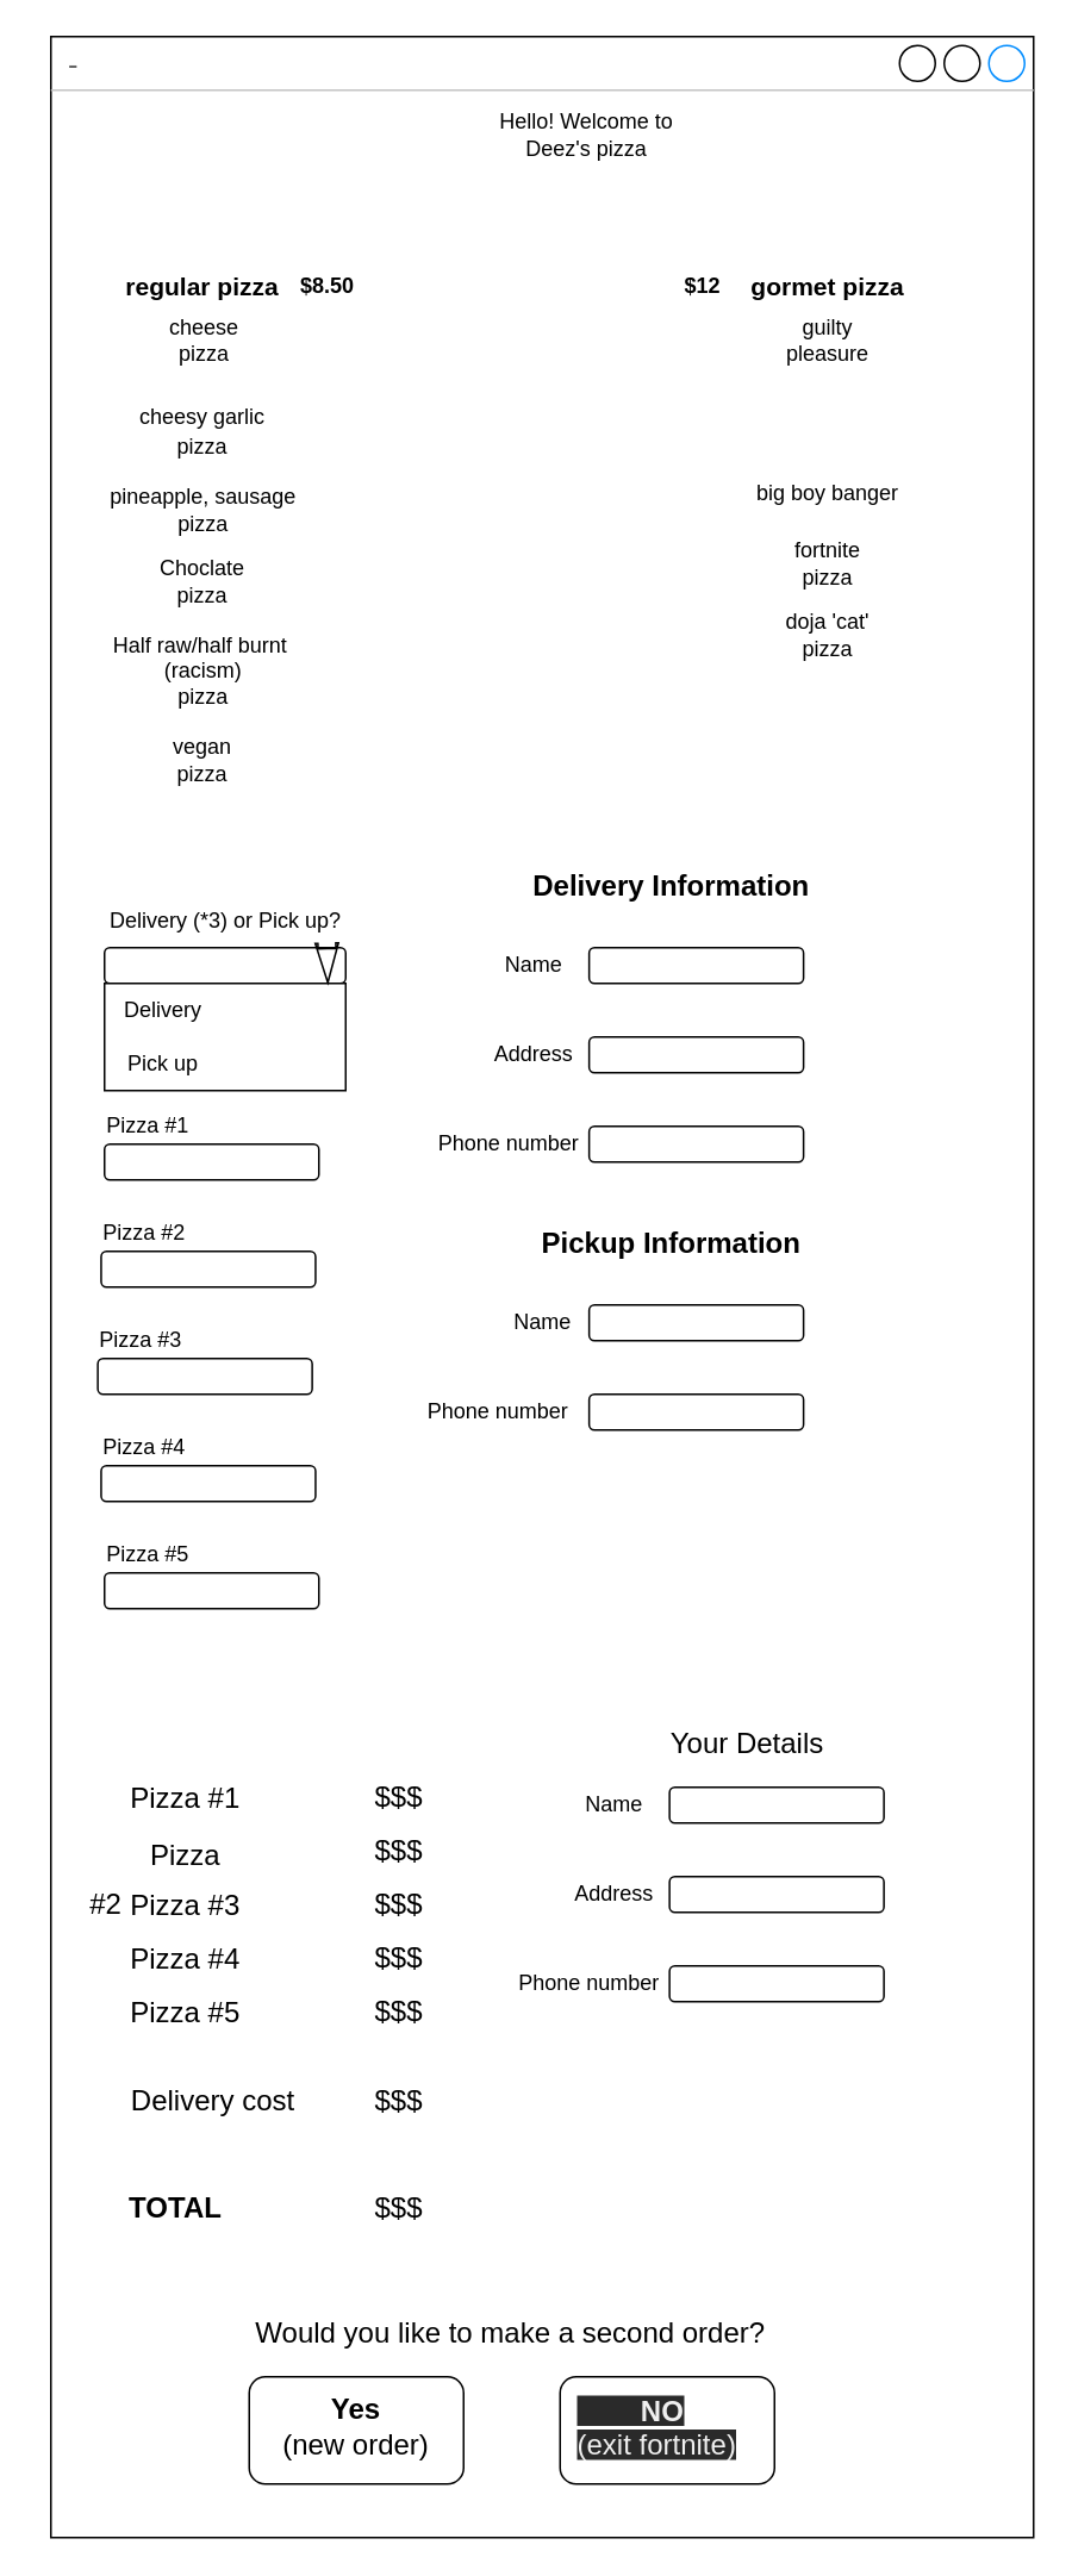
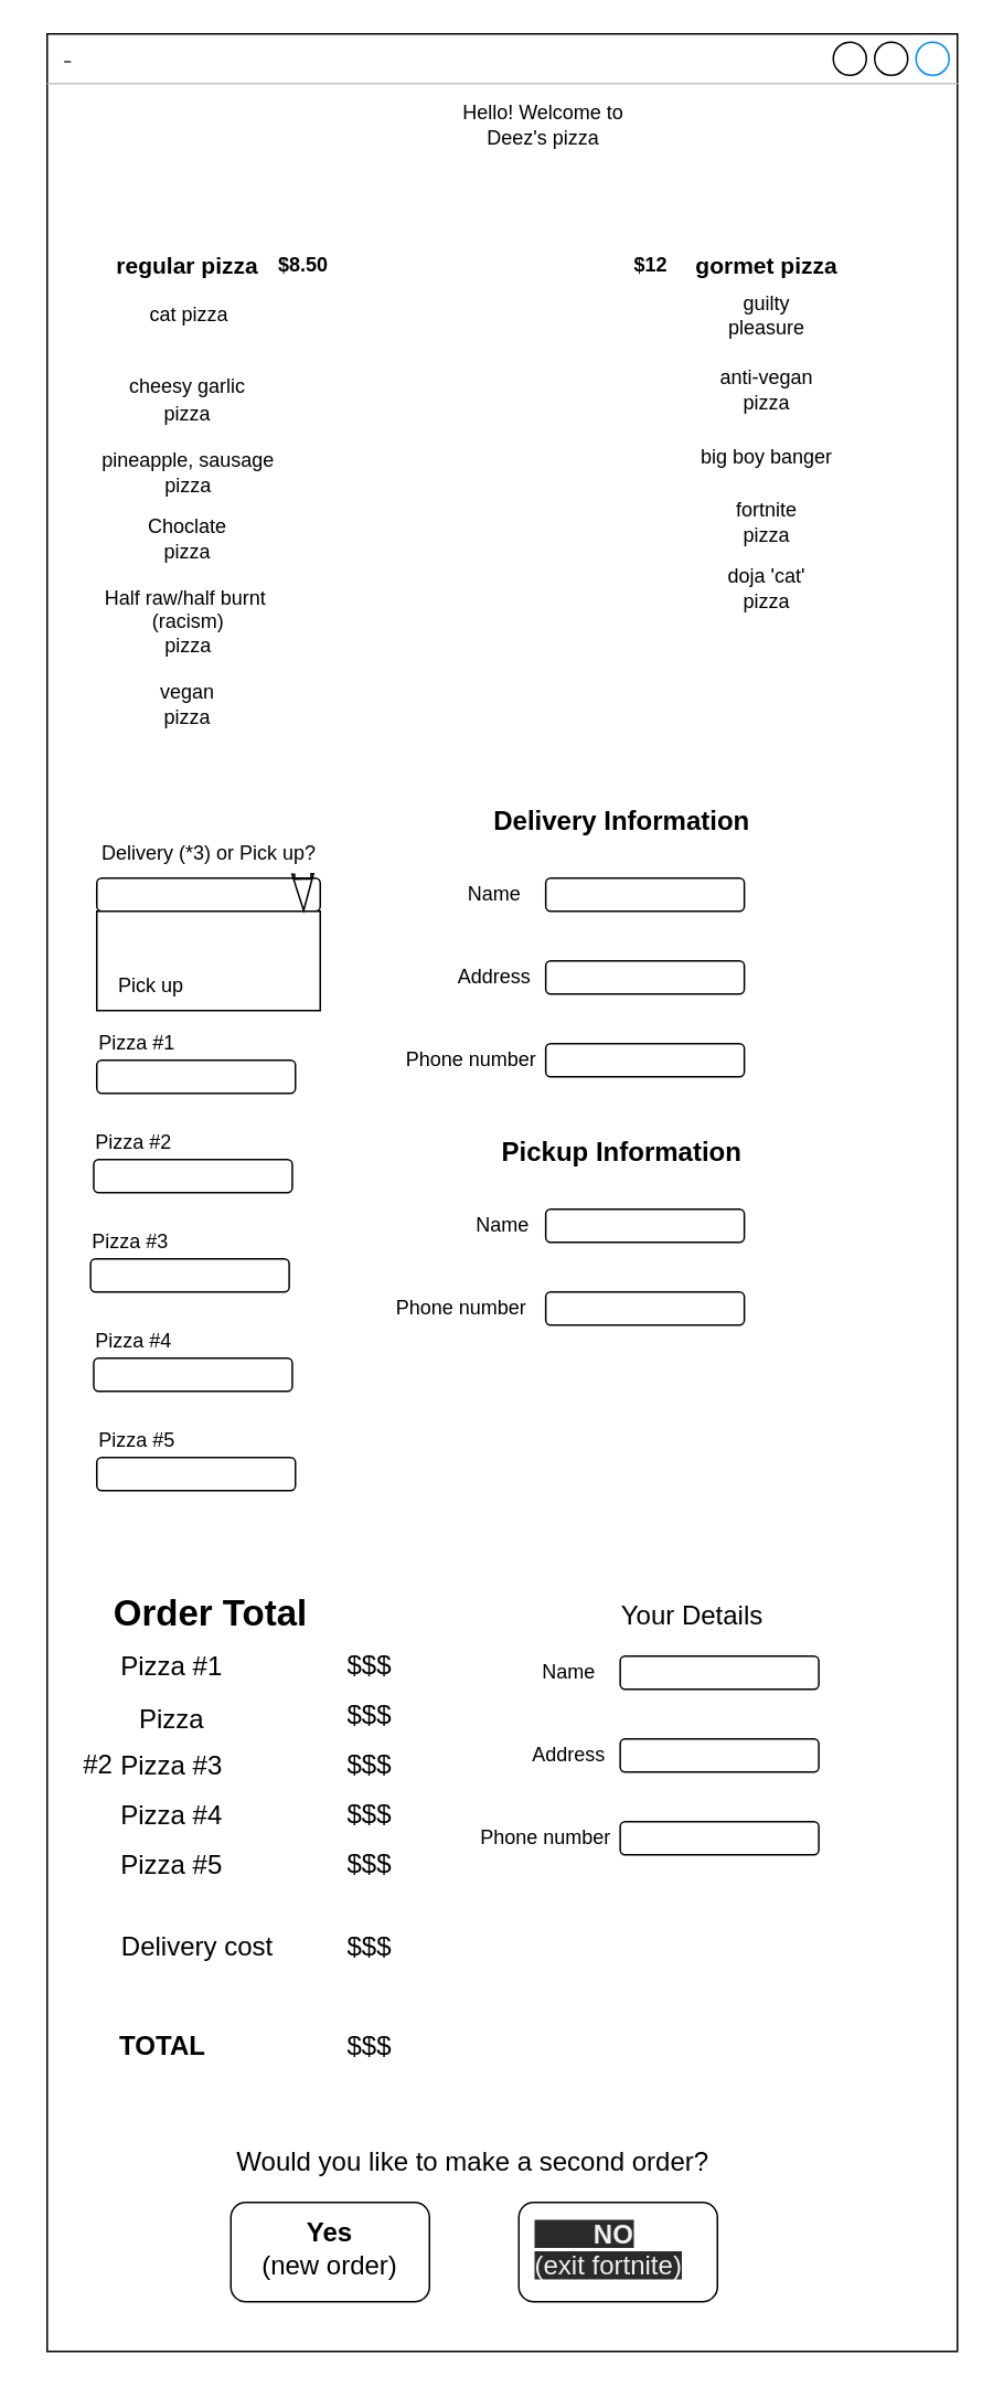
  <mxCell id="0" />
  <mxCell id="1" parent="0" />
  <mxCell id="2" value="Text" style="text;html=1;strokeColor=none;fillColor=none;align=center;verticalAlign=middle;whiteSpace=wrap;rounded=0;" vertex="1" parent="1"><mxGeometry x="243" y="155" width="60" height="30" as="geometry" /></mxCell>
  <mxCell id="3" value="-" style="strokeWidth=1;shadow=0;dashed=0;align=center;html=1;shape=mxgraph.mockup.containers.window;align=left;verticalAlign=top;spacingLeft=8;strokeColor2=#008cff;strokeColor3=#c4c4c4;fontColor=#666666;mainText=;fontSize=17;labelBackgroundColor=none;" vertex="1" parent="1"><mxGeometry x="28" width="550" height="1400" as="geometry" y="20" /></mxCell>
  <mxCell id="4" value="Hello! Welcome to Deez's pizza" style="text;html=1;strokeColor=none;fillColor=none;align=center;verticalAlign=middle;whiteSpace=wrap;rounded=0;" vertex="1" parent="1"><mxGeometry x="263" y="25" width="130" height="100" as="geometry" /></mxCell>
  <mxCell id="5" value="&lt;font style=&quot;font-size: 14px&quot;&gt;&lt;b&gt;regular pizza&lt;/b&gt;&lt;/font&gt;" style="text;html=1;strokeColor=none;fillColor=none;align=center;verticalAlign=middle;whiteSpace=wrap;rounded=0;" vertex="1" parent="1"><mxGeometry x="68" y="145" width="90" height="30" as="geometry" /></mxCell>
  <mxCell id="6" value="&lt;font style=&quot;font-size: 14px&quot;&gt;&lt;b&gt;gormet pizza&lt;/b&gt;&lt;/font&gt;" style="text;html=1;strokeColor=none;fillColor=none;align=center;verticalAlign=middle;whiteSpace=wrap;rounded=0;" vertex="1" parent="1"><mxGeometry x="413" y="145" width="100" height="30" as="geometry" /></mxCell>
+ <mxCell id="7" value="anti-vegan pizza" style="text;html=1;strokeColor=none;fillColor=none;align=center;verticalAlign=middle;whiteSpace=wrap;rounded=0;" vertex="1" parent="1"><mxGeometry x="433" y="220" width="60" height="30" as="geometry" /></mxCell>
  <mxCell id="8" value="guilty pleasure" style="text;html=1;strokeColor=none;fillColor=none;align=center;verticalAlign=middle;whiteSpace=wrap;rounded=0;" vertex="1" parent="1"><mxGeometry x="433" y="175" width="60" height="30" as="geometry" /></mxCell>
  <mxCell id="9" value="&lt;span style=&quot;font-size: 12px&quot;&gt;big boy banger&lt;/span&gt;" style="text;html=1;strokeColor=none;fillColor=none;align=center;verticalAlign=middle;whiteSpace=wrap;rounded=0;fontSize=14;" vertex="1" parent="1"><mxGeometry x="418" y="260" width="90" height="30" as="geometry" /></mxCell>
  <mxCell id="10" value="fortnite pizza" style="text;html=1;strokeColor=none;fillColor=none;align=center;verticalAlign=middle;whiteSpace=wrap;rounded=0;fontSize=12;" vertex="1" parent="1"><mxGeometry x="433" y="300" width="60" height="30" as="geometry" /></mxCell>
  <mxCell id="11" value="doja 'cat' pizza" style="text;html=1;strokeColor=none;fillColor=none;align=center;verticalAlign=middle;whiteSpace=wrap;rounded=0;fontSize=12;" vertex="1" parent="1"><mxGeometry x="433" y="340" width="60" height="30" as="geometry" /></mxCell>
- <mxCell id="12" value="cheese pizza" style="text;html=1;strokeColor=none;fillColor=none;align=center;verticalAlign=middle;whiteSpace=wrap;rounded=0;fontSize=12;" vertex="1" parent="1"><mxGeometry x="89.25" y="175" width="50" height="30" as="geometry" /></mxCell>
+ <mxCell id="12" value="cat pizza" style="text;html=1;strokeColor=none;fillColor=none;align=center;verticalAlign=middle;whiteSpace=wrap;rounded=0;fontSize=12;" vertex="1" parent="1"><mxGeometry x="89.25" y="175" width="50" height="30" as="geometry" /></mxCell>
  <mxCell id="13" value="&lt;font style=&quot;font-size: 12px&quot;&gt;cheesy garlic pizza&lt;/font&gt;" style="text;html=1;strokeColor=none;fillColor=none;align=center;verticalAlign=middle;whiteSpace=wrap;rounded=0;fontSize=14;" vertex="1" parent="1"><mxGeometry x="73" y="225" width="80" height="30" as="geometry" /></mxCell>
  <mxCell id="14" value="pineapple, sausage&lt;br&gt;pizza" style="text;html=1;strokeColor=none;fillColor=none;align=center;verticalAlign=middle;whiteSpace=wrap;rounded=0;" vertex="1" parent="1"><mxGeometry x="51.75" y="270" width="122.5" height="30" as="geometry" /></mxCell>
  <mxCell id="15" value="Choclate&lt;br&gt;pizza" style="text;html=1;strokeColor=none;fillColor=none;align=center;verticalAlign=middle;whiteSpace=wrap;rounded=0;" vertex="1" parent="1"><mxGeometry x="83" y="310" width="60" height="30" as="geometry" /></mxCell>
  <mxCell id="16" value="Half raw/half burnt&amp;nbsp;&lt;br&gt;(racism) &lt;br&gt;pizza" style="text;html=1;strokeColor=none;fillColor=none;align=center;verticalAlign=middle;whiteSpace=wrap;rounded=0;" vertex="1" parent="1"><mxGeometry x="60.5" y="360" width="105" height="30" as="geometry" /></mxCell>
  <mxCell id="17" value="vegan pizza" style="text;html=1;strokeColor=none;fillColor=none;align=center;verticalAlign=middle;whiteSpace=wrap;rounded=0;" vertex="1" parent="1"><mxGeometry x="83" y="410" width="60" height="30" as="geometry" /></mxCell>
  <mxCell id="18" style="edgeStyle=orthogonalEdgeStyle;rounded=0;orthogonalLoop=1;jettySize=auto;html=1;exitX=0.5;exitY=1;exitDx=0;exitDy=0;" edge="1" parent="1" source="17" target="17"><mxGeometry relative="1" as="geometry" /></mxCell>
  <mxCell id="19" value="&lt;b&gt;$12&lt;/b&gt;" style="text;html=1;strokeColor=none;fillColor=none;align=center;verticalAlign=middle;whiteSpace=wrap;rounded=0;" vertex="1" parent="1"><mxGeometry x="363" y="145" width="60" height="30" as="geometry" /></mxCell>
  <mxCell id="20" value="&lt;b&gt;$8.50&lt;/b&gt;" style="text;html=1;strokeColor=none;fillColor=none;align=center;verticalAlign=middle;whiteSpace=wrap;rounded=0;" vertex="1" parent="1"><mxGeometry x="153" y="145" width="60" height="30" as="geometry" /></mxCell>
  <mxCell id="21" value="" style="rounded=1;whiteSpace=wrap;html=1;" vertex="1" parent="1"><mxGeometry x="58" y="530" width="135" height="20" as="geometry" /></mxCell>
  <mxCell id="22" value="Delivery (*3) or Pick up?" style="text;html=1;strokeColor=none;fillColor=none;align=center;verticalAlign=middle;whiteSpace=wrap;rounded=0;" vertex="1" parent="1"><mxGeometry x="20.5" y="510" width="210" height="10" as="geometry" /></mxCell>
  <mxCell id="23" value="" style="rounded=0;whiteSpace=wrap;html=1;" vertex="1" parent="1"><mxGeometry x="58" y="550" width="135" height="60" as="geometry" /></mxCell>
  <mxCell id="24" value="" style="shape=flexArrow;endArrow=classic;html=1;rounded=0;endWidth=2;endSize=7;" edge="1" parent="1"><mxGeometry width="50" height="50" relative="1" as="geometry"><mxPoint x="182.5" y="530" as="sourcePoint" /><mxPoint x="183" y="550" as="targetPoint" /></mxGeometry></mxCell>
  <mxCell id="25" value="Pick up" style="text;html=1;strokeColor=none;fillColor=none;align=center;verticalAlign=middle;whiteSpace=wrap;rounded=0;" vertex="1" parent="1"><mxGeometry x="60.5" y="580" width="60" height="30" as="geometry" /></mxCell>
- <mxCell id="26" value="Delivery" style="text;html=1;strokeColor=none;fillColor=none;align=center;verticalAlign=middle;whiteSpace=wrap;rounded=0;" vertex="1" parent="1"><mxGeometry x="60.5" y="550" width="60" height="30" as="geometry" /></mxCell>
  <mxCell id="27" value="" style="rounded=1;whiteSpace=wrap;html=1;" vertex="1" parent="1"><mxGeometry x="58" y="640" width="120" height="20" as="geometry" /></mxCell>
  <mxCell id="28" value="Pizza #1" style="text;html=1;align=center;verticalAlign=middle;resizable=0;points=[];autosize=1;strokeColor=none;fillColor=none;" vertex="1" parent="1"><mxGeometry x="51.75" y="620" width="60" height="20" as="geometry" /></mxCell>
  <mxCell id="29" value="" style="rounded=1;whiteSpace=wrap;html=1;" vertex="1" parent="1"><mxGeometry x="56.13" y="700" width="120" height="20" as="geometry" /></mxCell>
  <mxCell id="30" value="Pizza #2" style="text;html=1;align=center;verticalAlign=middle;resizable=0;points=[];autosize=1;strokeColor=none;fillColor=none;" vertex="1" parent="1"><mxGeometry x="49.88" y="680" width="60" height="20" as="geometry" /></mxCell>
  <mxCell id="31" value="" style="rounded=1;whiteSpace=wrap;html=1;" vertex="1" parent="1"><mxGeometry x="54.25" y="760" width="120" height="20" as="geometry" /></mxCell>
  <mxCell id="32" value="Pizza #3" style="text;html=1;align=center;verticalAlign=middle;resizable=0;points=[];autosize=1;strokeColor=none;fillColor=none;" vertex="1" parent="1"><mxGeometry x="48" y="740" width="60" height="20" as="geometry" /></mxCell>
  <mxCell id="33" value="" style="rounded=1;whiteSpace=wrap;html=1;" vertex="1" parent="1"><mxGeometry x="56.13" y="820" width="120" height="20" as="geometry" /></mxCell>
  <mxCell id="34" value="Pizza #4" style="text;html=1;align=center;verticalAlign=middle;resizable=0;points=[];autosize=1;strokeColor=none;fillColor=none;" vertex="1" parent="1"><mxGeometry x="49.88" y="800" width="60" height="20" as="geometry" /></mxCell>
  <mxCell id="35" value="" style="rounded=1;whiteSpace=wrap;html=1;" vertex="1" parent="1"><mxGeometry x="58" y="880" width="120" height="20" as="geometry" /></mxCell>
  <mxCell id="36" value="Pizza #5" style="text;html=1;align=center;verticalAlign=middle;resizable=0;points=[];autosize=1;strokeColor=none;fillColor=none;" vertex="1" parent="1"><mxGeometry x="51.75" y="860" width="60" height="20" as="geometry" /></mxCell>
  <mxCell id="37" value="" style="rounded=1;whiteSpace=wrap;html=1;" vertex="1" parent="1"><mxGeometry x="329.25" y="530" width="120" height="20" as="geometry" /></mxCell>
  <mxCell id="38" value="Name" style="text;html=1;align=center;verticalAlign=middle;resizable=0;points=[];autosize=1;strokeColor=none;fillColor=none;" vertex="1" parent="1"><mxGeometry x="273" y="530" width="50" height="20" as="geometry" /></mxCell>
  <mxCell id="39" value="" style="rounded=1;whiteSpace=wrap;html=1;" vertex="1" parent="1"><mxGeometry x="329.25" y="580" width="120" height="20" as="geometry" /></mxCell>
  <mxCell id="40" value="Address" style="text;html=1;align=center;verticalAlign=middle;resizable=0;points=[];autosize=1;strokeColor=none;fillColor=none;" vertex="1" parent="1"><mxGeometry x="268" y="580" width="60" height="20" as="geometry" /></mxCell>
  <mxCell id="41" value="" style="rounded=1;whiteSpace=wrap;html=1;" vertex="1" parent="1"><mxGeometry x="329.25" y="630" width="120" height="20" as="geometry" /></mxCell>
  <mxCell id="42" value="Phone number" style="text;html=1;align=center;verticalAlign=middle;resizable=0;points=[];autosize=1;strokeColor=none;fillColor=none;" vertex="1" parent="1"><mxGeometry x="239.25" y="630" width="90" height="20" as="geometry" /></mxCell>
  <mxCell id="43" value="&lt;font style=&quot;font-size: 16px&quot;&gt;&lt;b&gt;Delivery Information&lt;/b&gt;&lt;/font&gt;" style="text;html=1;strokeColor=none;fillColor=none;align=center;verticalAlign=middle;whiteSpace=wrap;rounded=0;" vertex="1" parent="1"><mxGeometry x="283" y="480" width="185" height="30" as="geometry" /></mxCell>
  <mxCell id="44" value="" style="rounded=1;whiteSpace=wrap;html=1;" vertex="1" parent="1"><mxGeometry x="329.25" y="730" width="120" height="20" as="geometry" /></mxCell>
  <mxCell id="45" value="Name" style="text;html=1;align=center;verticalAlign=middle;resizable=0;points=[];autosize=1;strokeColor=none;fillColor=none;" vertex="1" parent="1"><mxGeometry x="278" y="730" width="50" height="20" as="geometry" /></mxCell>
  <mxCell id="46" value="" style="rounded=1;whiteSpace=wrap;html=1;" vertex="1" parent="1"><mxGeometry x="329.25" y="780" width="120" height="20" as="geometry" /></mxCell>
  <mxCell id="47" value="Phone number" style="text;html=1;align=center;verticalAlign=middle;resizable=0;points=[];autosize=1;strokeColor=none;fillColor=none;" vertex="1" parent="1"><mxGeometry x="233" y="780" width="90" height="20" as="geometry" /></mxCell>
  <mxCell id="48" value="&lt;font style=&quot;font-size: 16px&quot;&gt;&lt;b&gt;Pickup Information&lt;/b&gt;&lt;/font&gt;" style="text;html=1;strokeColor=none;fillColor=none;align=center;verticalAlign=middle;whiteSpace=wrap;rounded=0;" vertex="1" parent="1"><mxGeometry x="283" y="680" width="185" height="30" as="geometry" /></mxCell>
+ <mxCell id="49" value="&lt;b&gt;&lt;font style=&quot;font-size: 22px&quot;&gt;Order Total&lt;/font&gt;&lt;/b&gt;" style="text;html=1;strokeColor=none;fillColor=none;align=center;verticalAlign=middle;whiteSpace=wrap;rounded=0;fontSize=16;" vertex="1" parent="1"><mxGeometry x="61" y="960" width="132" height="30" as="geometry" /></mxCell>
  <mxCell id="50" value="&lt;font style=&quot;font-size: 16px&quot;&gt;Pizza #1&lt;/font&gt;" style="text;html=1;strokeColor=none;fillColor=none;align=center;verticalAlign=middle;whiteSpace=wrap;rounded=0;fontSize=22;" vertex="1" parent="1"><mxGeometry x="61" y="990" width="85" height="30" as="geometry" /></mxCell>
  <mxCell id="51" value="$$$" style="text;html=1;strokeColor=none;fillColor=none;align=center;verticalAlign=middle;whiteSpace=wrap;rounded=0;fontSize=16;" vertex="1" parent="1"><mxGeometry x="193" y="990" width="60" height="30" as="geometry" /></mxCell>
  <mxCell id="52" value="&lt;font style=&quot;font-size: 16px&quot;&gt;Pizza #2&lt;span style=&quot;white-space: pre&quot;&gt;&#09;&lt;/span&gt;&lt;span style=&quot;white-space: pre&quot;&gt;&#09;&lt;/span&gt;&lt;span style=&quot;white-space: pre&quot;&gt;&#09;&lt;/span&gt;&lt;/font&gt;" style="text;html=1;strokeColor=none;fillColor=none;align=center;verticalAlign=middle;whiteSpace=wrap;rounded=0;fontSize=22;" vertex="1" parent="1"><mxGeometry x="61" y="1030" width="85" height="40" as="geometry" /></mxCell>
  <mxCell id="53" value="$$$" style="text;html=1;strokeColor=none;fillColor=none;align=center;verticalAlign=middle;whiteSpace=wrap;rounded=0;fontSize=16;" vertex="1" parent="1"><mxGeometry x="193" y="1020" width="60" height="30" as="geometry" /></mxCell>
  <mxCell id="54" value="&lt;font style=&quot;font-size: 16px&quot;&gt;Pizza #3&lt;/font&gt;" style="text;html=1;strokeColor=none;fillColor=none;align=center;verticalAlign=middle;whiteSpace=wrap;rounded=0;fontSize=22;" vertex="1" parent="1"><mxGeometry x="60.5" y="1050" width="85" height="30" as="geometry" /></mxCell>
  <mxCell id="55" value="$$$" style="text;html=1;strokeColor=none;fillColor=none;align=center;verticalAlign=middle;whiteSpace=wrap;rounded=0;fontSize=16;" vertex="1" parent="1"><mxGeometry x="192.5" y="1050" width="60" height="30" as="geometry" /></mxCell>
  <mxCell id="56" value="&lt;font style=&quot;font-size: 16px&quot;&gt;Pizza #4&lt;/font&gt;" style="text;html=1;strokeColor=none;fillColor=none;align=center;verticalAlign=middle;whiteSpace=wrap;rounded=0;fontSize=22;" vertex="1" parent="1"><mxGeometry x="61" y="1080" width="85" height="30" as="geometry" /></mxCell>
  <mxCell id="57" value="$$$" style="text;html=1;strokeColor=none;fillColor=none;align=center;verticalAlign=middle;whiteSpace=wrap;rounded=0;fontSize=16;" vertex="1" parent="1"><mxGeometry x="193" y="1080" width="60" height="30" as="geometry" /></mxCell>
  <mxCell id="58" value="&lt;font style=&quot;font-size: 16px&quot;&gt;Pizza #5&lt;/font&gt;" style="text;html=1;strokeColor=none;fillColor=none;align=center;verticalAlign=middle;whiteSpace=wrap;rounded=0;fontSize=22;" vertex="1" parent="1"><mxGeometry x="61" y="1110" width="85" height="30" as="geometry" /></mxCell>
  <mxCell id="59" value="$$$" style="text;html=1;strokeColor=none;fillColor=none;align=center;verticalAlign=middle;whiteSpace=wrap;rounded=0;fontSize=16;" vertex="1" parent="1"><mxGeometry x="193" y="1110" width="60" height="30" as="geometry" /></mxCell>
  <mxCell id="60" value="Delivery cost" style="text;html=1;strokeColor=none;fillColor=none;align=center;verticalAlign=middle;whiteSpace=wrap;rounded=0;fontSize=16;" vertex="1" parent="1"><mxGeometry x="68" y="1160" width="102" height="30" as="geometry" /></mxCell>
  <mxCell id="61" value="$$$" style="text;html=1;strokeColor=none;fillColor=none;align=center;verticalAlign=middle;whiteSpace=wrap;rounded=0;fontSize=16;" vertex="1" parent="1"><mxGeometry x="193" y="1160" width="60" height="30" as="geometry" /></mxCell>
  <mxCell id="62" value="&lt;b&gt;TOTAL&lt;/b&gt;" style="text;html=1;strokeColor=none;fillColor=none;align=center;verticalAlign=middle;whiteSpace=wrap;rounded=0;fontSize=16;" vertex="1" parent="1"><mxGeometry x="68" y="1220" width="60" height="30" as="geometry" /></mxCell>
  <mxCell id="63" value="$$$" style="text;html=1;strokeColor=none;fillColor=none;align=center;verticalAlign=middle;whiteSpace=wrap;rounded=0;fontSize=16;" vertex="1" parent="1"><mxGeometry x="192.5" y="1220" width="60" height="30" as="geometry" /></mxCell>
  <mxCell id="64" value="Your Details" style="text;html=1;strokeColor=none;fillColor=none;align=center;verticalAlign=middle;whiteSpace=wrap;rounded=0;fontSize=16;" vertex="1" parent="1"><mxGeometry x="363" y="960" width="110" height="30" as="geometry" /></mxCell>
  <mxCell id="65" value="" style="rounded=1;whiteSpace=wrap;html=1;" vertex="1" parent="1"><mxGeometry x="374.25" y="1000" width="120" height="20" as="geometry" /></mxCell>
  <mxCell id="66" value="Name" style="text;html=1;align=center;verticalAlign=middle;resizable=0;points=[];autosize=1;strokeColor=none;fillColor=none;" vertex="1" parent="1"><mxGeometry x="318" y="1000" width="50" height="20" as="geometry" /></mxCell>
  <mxCell id="67" value="" style="rounded=1;whiteSpace=wrap;html=1;" vertex="1" parent="1"><mxGeometry x="374.25" y="1050" width="120" height="20" as="geometry" /></mxCell>
  <mxCell id="68" value="Address" style="text;html=1;align=center;verticalAlign=middle;resizable=0;points=[];autosize=1;strokeColor=none;fillColor=none;" vertex="1" parent="1"><mxGeometry x="313" y="1050" width="60" height="20" as="geometry" /></mxCell>
  <mxCell id="69" value="" style="rounded=1;whiteSpace=wrap;html=1;" vertex="1" parent="1"><mxGeometry x="374.25" y="1100" width="120" height="20" as="geometry" /></mxCell>
  <mxCell id="70" value="Phone number" style="text;html=1;align=center;verticalAlign=middle;resizable=0;points=[];autosize=1;strokeColor=none;fillColor=none;" vertex="1" parent="1"><mxGeometry x="284.25" y="1100" width="90" height="20" as="geometry" /></mxCell>
  <mxCell id="71" value="Would you like to make a second order?" style="text;html=1;strokeColor=none;fillColor=none;align=center;verticalAlign=middle;whiteSpace=wrap;rounded=0;fontSize=16;" vertex="1" parent="1"><mxGeometry x="68" y="1290" width="435" height="30" as="geometry" /></mxCell>
  <mxCell id="72" value="" style="rounded=1;whiteSpace=wrap;html=1;fontSize=16;" vertex="1" parent="1"><mxGeometry x="139" y="1330" width="120" height="60" as="geometry" /></mxCell>
  <mxCell id="73" value="" style="rounded=1;whiteSpace=wrap;html=1;fontSize=16;" vertex="1" parent="1"><mxGeometry x="313" y="1330" width="120" height="60" as="geometry" /></mxCell>
  <mxCell id="74" value="&lt;b&gt;Yes &lt;br&gt;&lt;/b&gt;(new order)" style="text;html=1;strokeColor=none;fillColor=none;align=center;verticalAlign=middle;whiteSpace=wrap;rounded=0;fontSize=16;" vertex="1" parent="1"><mxGeometry x="149" y="1310" width="100" height="95" as="geometry" /></mxCell>
  <mxCell id="75" value="&lt;span style=&quot;color: rgb(240 , 240 , 240) ; font-family: &amp;#34;helvetica&amp;#34; ; font-size: 16px ; font-style: normal ; letter-spacing: normal ; text-align: center ; text-indent: 0px ; text-transform: none ; word-spacing: 0px ; background-color: rgb(42 , 42 , 42) ; display: inline ; float: none&quot;&gt;&lt;b&gt;&lt;span style=&quot;white-space: pre&quot;&gt;&#09;&lt;/span&gt;NO&lt;br&gt;&lt;/b&gt;&lt;/span&gt;&lt;span style=&quot;color: rgb(240 , 240 , 240) ; font-family: &amp;#34;helvetica&amp;#34; ; font-size: 16px ; font-style: normal ; font-weight: 400 ; letter-spacing: normal ; text-align: center ; text-indent: 0px ; text-transform: none ; word-spacing: 0px ; background-color: rgb(42 , 42 , 42) ; display: inline ; float: none&quot;&gt;(exit fortnite)&lt;/span&gt;" style="text;whiteSpace=wrap;html=1;fontSize=16;" vertex="1" parent="1"><mxGeometry x="320.5" y="1332.5" width="110" height="50" as="geometry" /></mxCell>
